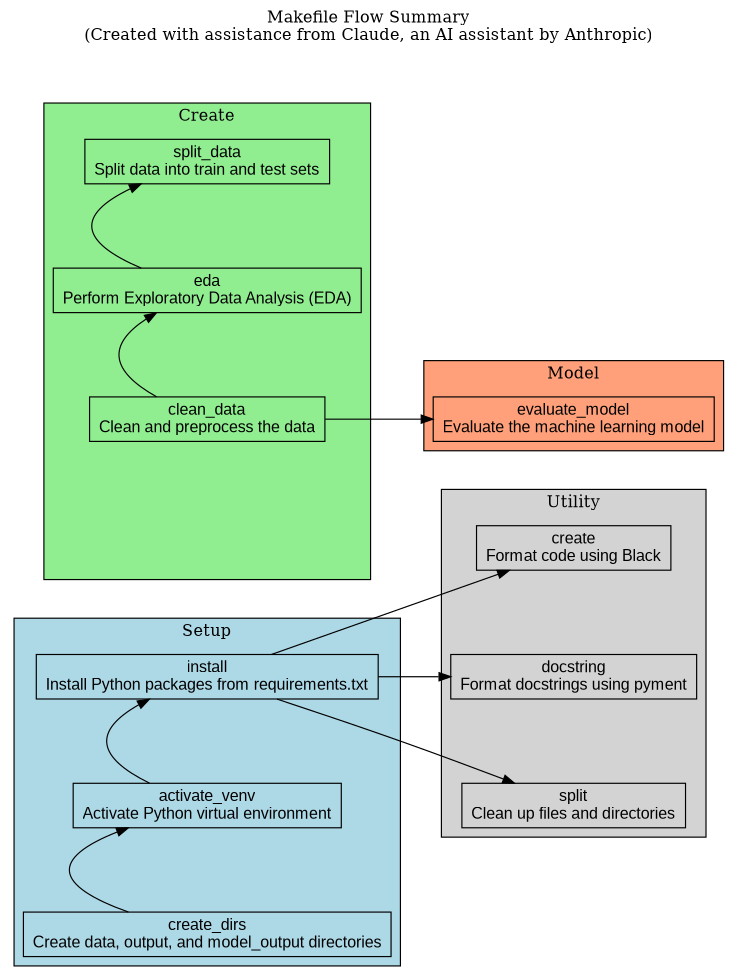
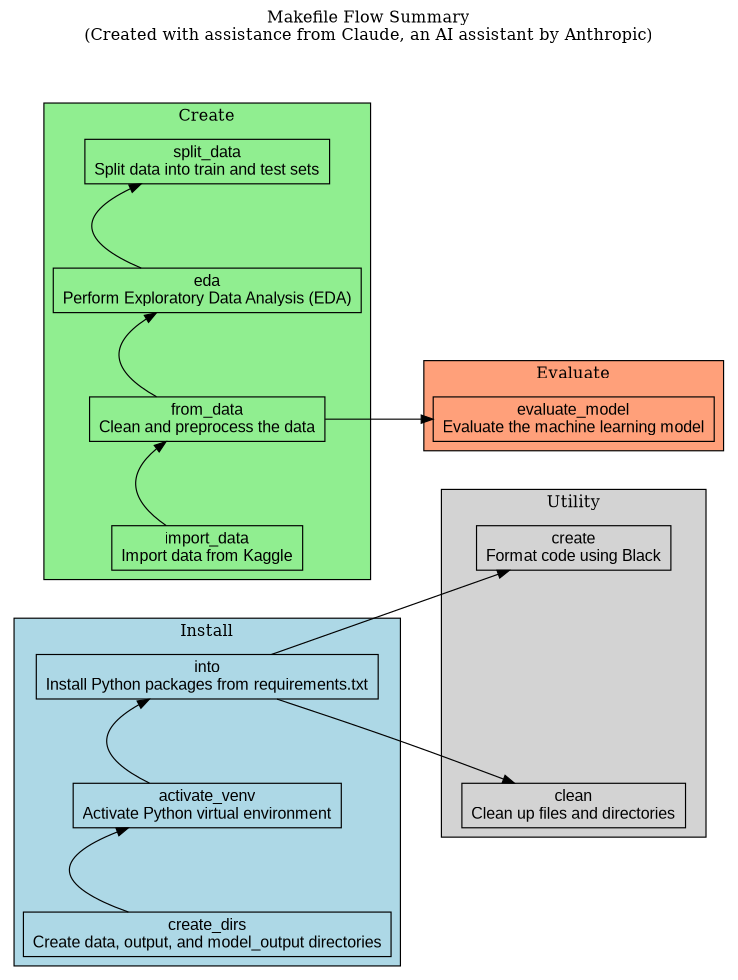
  digraph {
    label="Makefile Flow Summary\n(Created with assistance from Claude, an AI assistant by Anthropic)"
    labelloc=t
    nodesep=1.0
    rankdir=LR
    node [fontname=Arial shape=box]
    n1 [label="create_dirs\nCreate data, output, and model_output directories"]
    n2 [label="activate_venv\nActivate Python virtual environment"]
-   n3 [label="install\nInstall Python packages from requirements.txt"]
-   n5 [label="clean_data\nClean and preprocess the data"]
+   n3 [label="into\nInstall Python packages from requirements.txt"]
+   n4 [label="import_data\nImport data from Kaggle"]
+   n5 [label="from_data\nClean and preprocess the data"]
    n6 [label="eda\nPerform Exploratory Data Analysis (EDA)"]
    n7 [label="split_data\nSplit data into train and test sets"]
    n8 [label="evaluate_model\nEvaluate the machine learning model"]
    n9 [label="create\nFormat code using Black"]
-   n10 [label="split\nClean up files and directories"]
-   n11 [label="docstring\nFormat docstrings using pyment"]
+   n10 [label="clean\nClean up files and directories"]
    subgraph cluster_1 {
      bgcolor="#ADD8E6"
-     label=Setup
+     label=Install
      style=filled
      subgraph sub_2 {
        bgcolor="#ADD8E6"
        label=Setup
        rank=same
        style=filled
        n1
        n2
        n3
      }
    }
    subgraph cluster_3 {
      bgcolor="#90EE90"
      label=Create
      style=filled
      subgraph sub_4 {
        bgcolor="#90EE90"
        label=Data
        rank=same
        style=filled
+       n4
        n5
        n6
        n7
      }
    }
    subgraph cluster_5 {
      bgcolor="#FFA07A"
-     label=Model
+     label=Evaluate
      style=filled
      n8
    }
    subgraph cluster_6 {
      bgcolor="#D3D3D3"
      label=Utility
      style=filled
      subgraph sub_7 {
        bgcolor="#D3D3D3"
        label=Utility
        rank=same
        style=filled
        n9
        n10
-       n11
      }
    }
    n1 -> n2 [style=invis]
    n1 -> n2
    n2 -> n3 [style=invis]
    n2 -> n3
    n3 -> n9
    n3 -> n10
-   n3 -> n11
+   n4 -> n5 [style=invis]
+   n4 -> n5
    n5 -> n6 [style=invis]
    n5 -> n6
    n5 -> n8
    n6 -> n7 [style=invis]
    n6 -> n7
-   n10 -> n11 [style=invis]
  }
